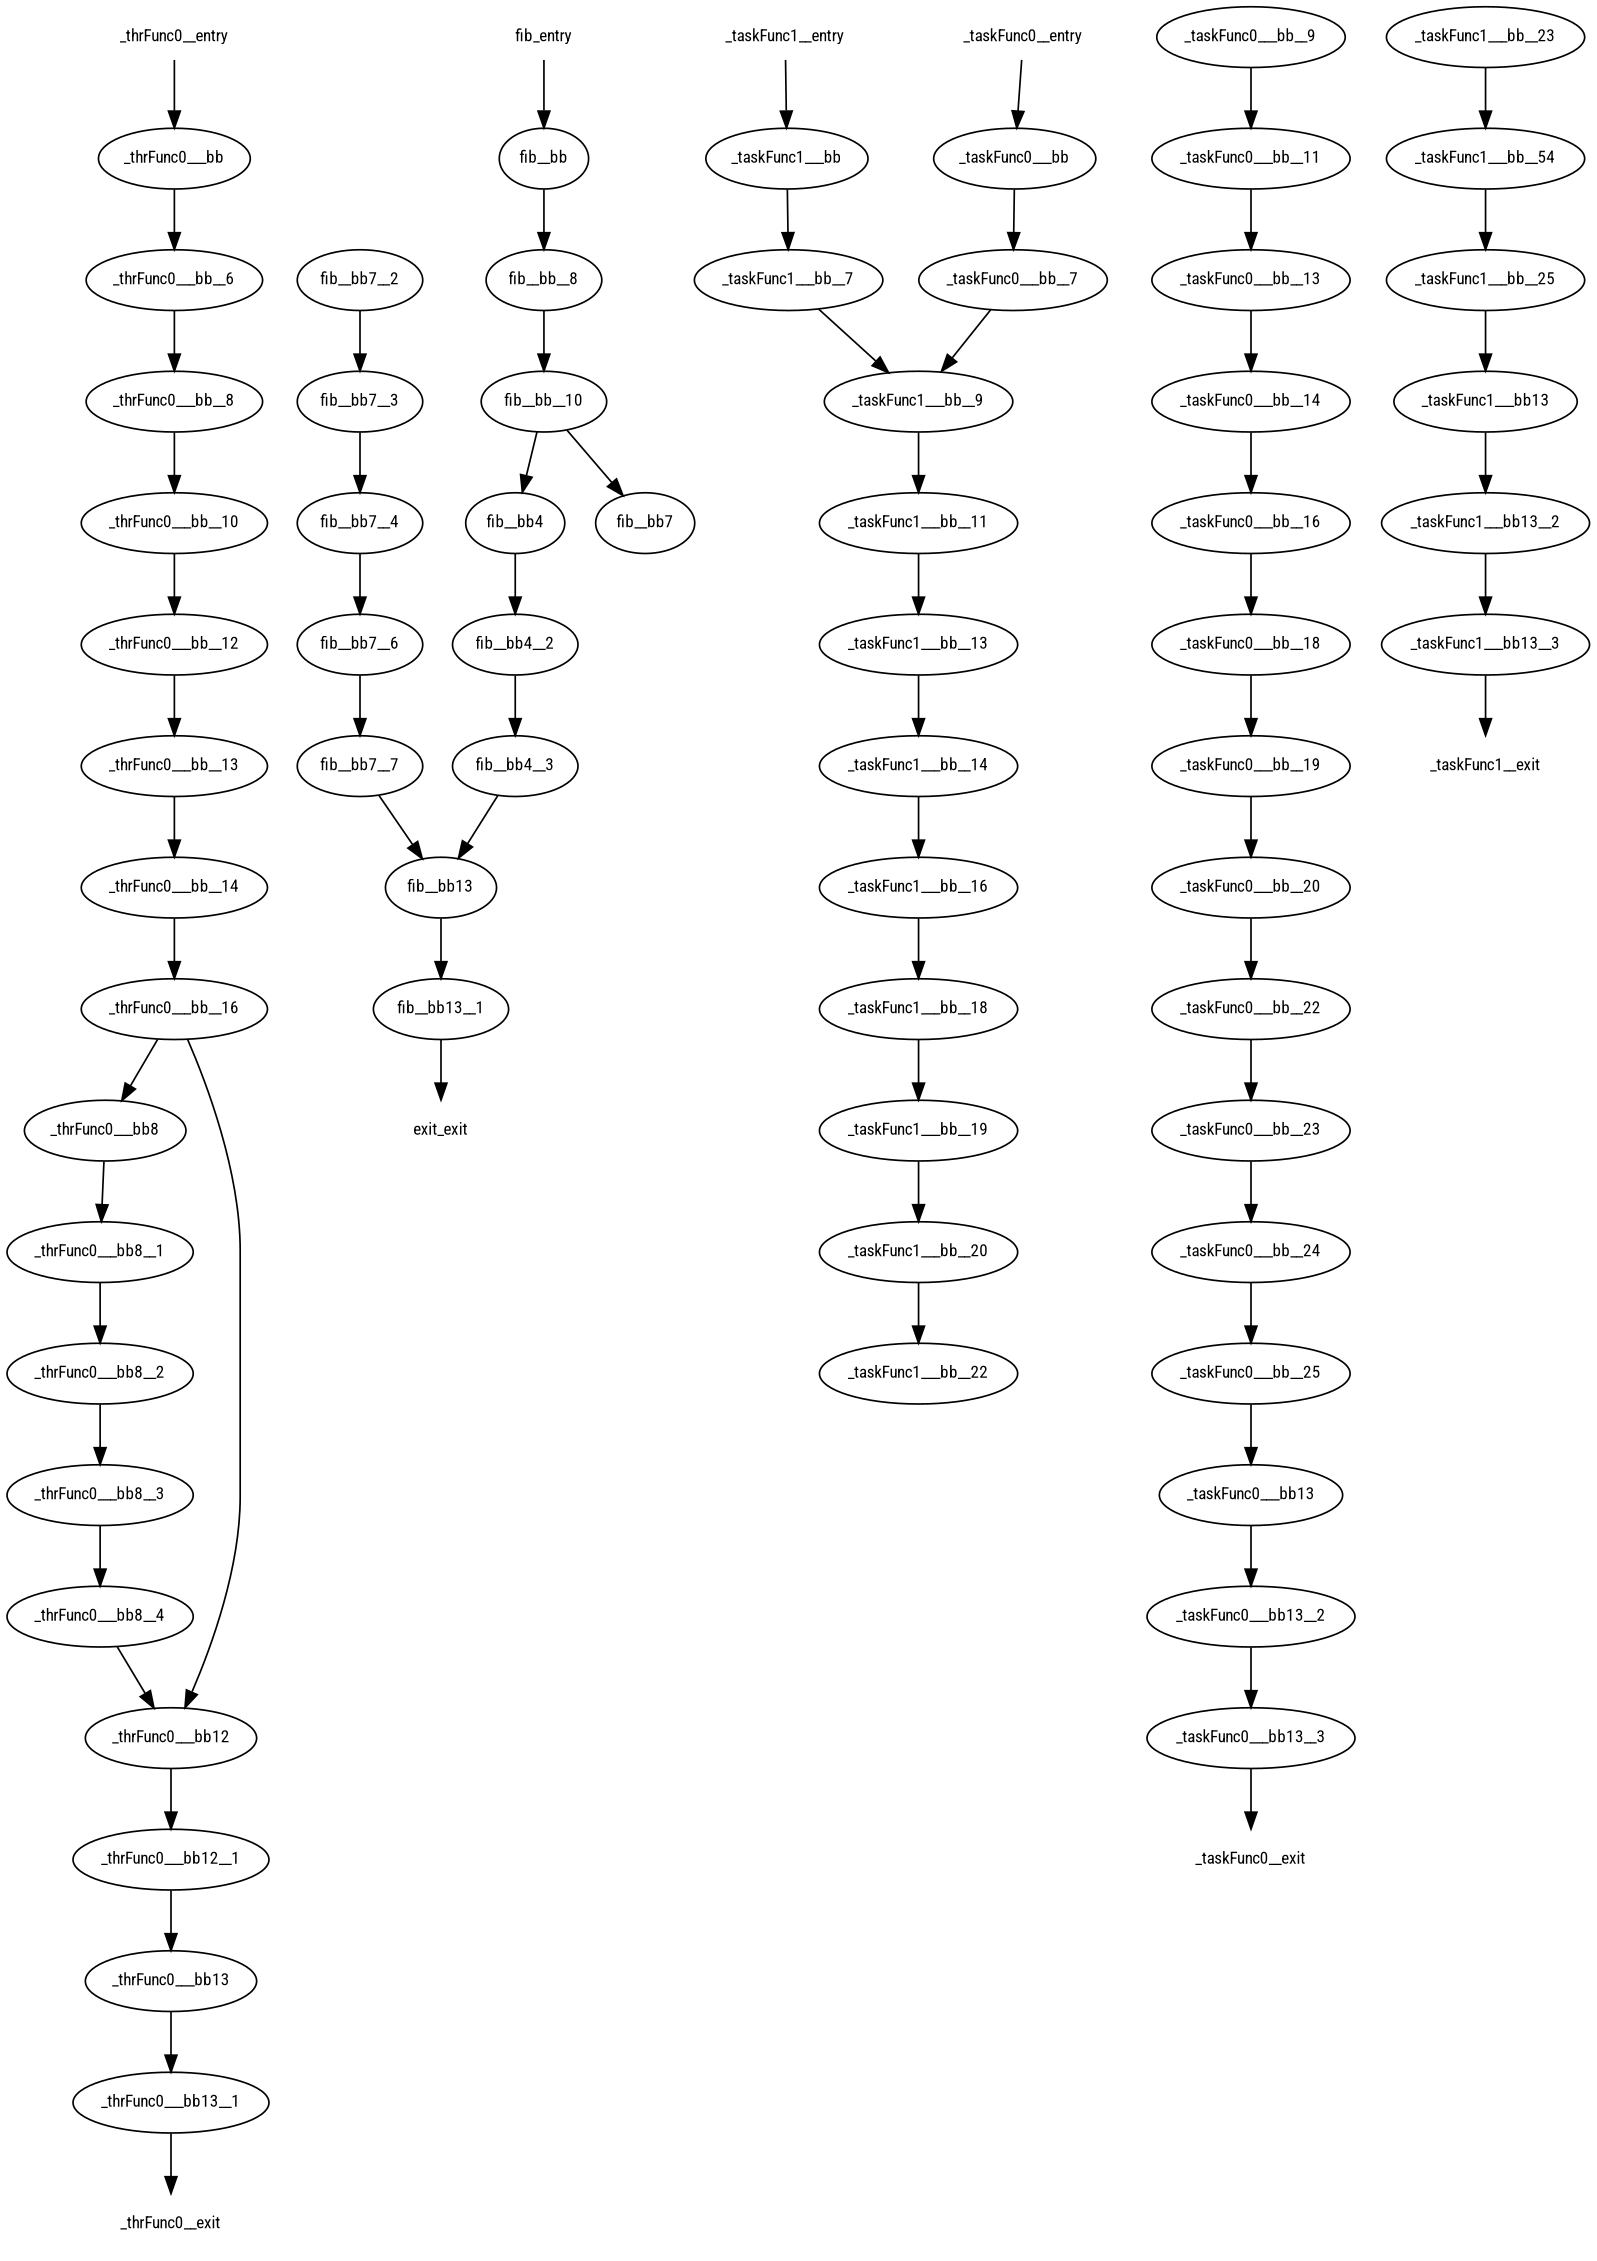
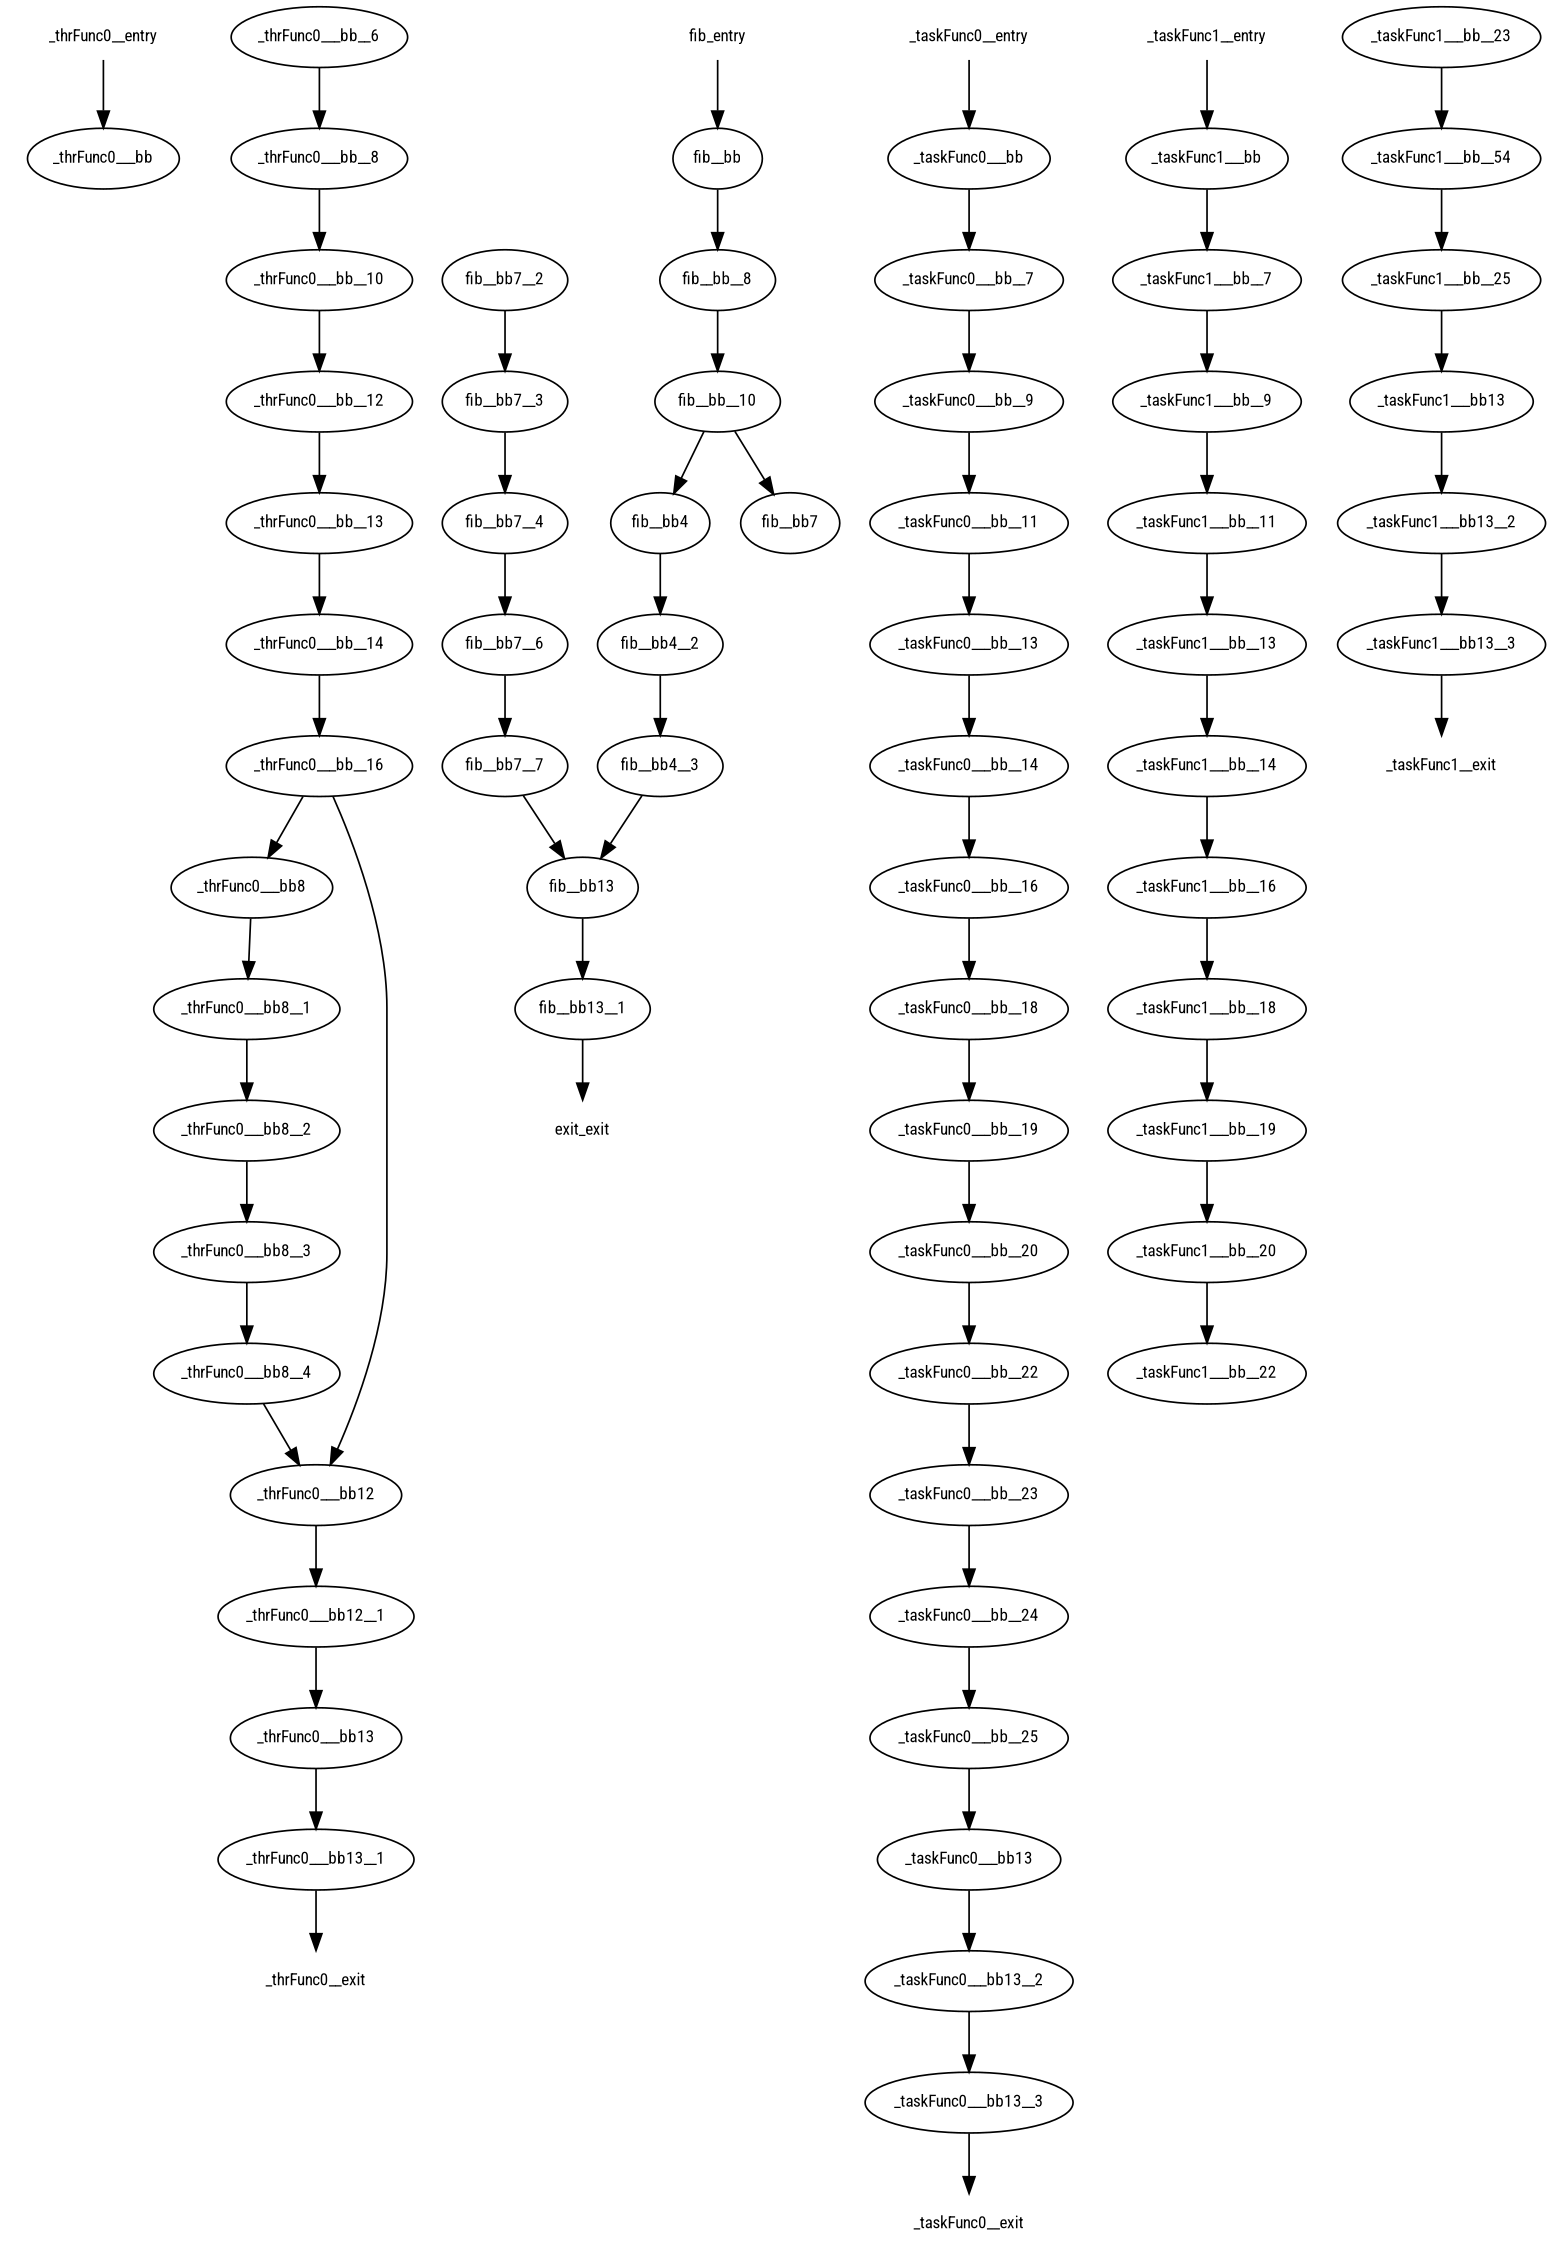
  digraph {
    fontname="Roboto Condensed"
    fontsize=10
    rankdir=TB
    node [fontname="Roboto Condensed" fontsize=10]
    edge [fontname="Roboto Condensed"]
    n1 [label=_thrFunc0___bb width=0.01]
    n2 [label=_thrFunc0___bb__6 width=0.01]
    n3 [label=_thrFunc0___bb__8 width=0.01]
    n4 [label=_thrFunc0___bb__10 width=0.01]
    n5 [label=_thrFunc0___bb__12 width=0.01]
    n6 [label=_thrFunc0___bb__13 width=0.01]
    n7 [label=_thrFunc0___bb__14 width=0.01]
    n8 [label=_thrFunc0___bb__16 width=0.01]
    n9 [label=_thrFunc0___bb8 width=0.01]
    n10 [label=_thrFunc0___bb12 width=0.01]
    n11 [label=_thrFunc0___bb8__1 width=0.01]
    n12 [label=_thrFunc0___bb8__2 width=0.01]
    n13 [label=_thrFunc0___bb8__3 width=0.01]
    n14 [label=_thrFunc0___bb8__4 width=0.01]
    n15 [label=_thrFunc0___bb12__1 width=0.01]
    n16 [label=_thrFunc0___bb13 width=0.01]
    n17 [label=_thrFunc0___bb13__1 width=0.01]
    _thrFunc0__exit [color=white width=0.01]
    _thrFunc0__entry [color=white height=0.01 width=0.01]
    n20 [label=fib__bb width=0.01]
    n21 [label=fib__bb__8 width=0.01]
    n22 [label=fib__bb__10 width=0.01]
    n23 [label=fib__bb4 width=0.01]
    n24 [label=fib__bb7 width=0.01]
    n25 [label=fib__bb4__2 width=0.01]
    n26 [label=fib__bb4__3 width=0.01]
    n27 [label=fib__bb13 width=0.01]
    n28 [label=fib__bb7__2 width=0.01]
    n29 [label=fib__bb7__3 width=0.01]
    n30 [label=fib__bb7__4 width=0.01]
    n31 [label=fib__bb7__6 width=0.01]
    n32 [label=fib__bb7__7 width=0.01]
    n33 [label=fib__bb13__1 width=0.01]
    n34 [color=white label=exit_exit width=0.01]
    fib_entry [color=white height=0.01 width=0.01]
    n36 [label=_taskFunc0___bb width=0.01]
    n37 [label=_taskFunc0___bb__7 width=0.01]
    n38 [label=_taskFunc0___bb__9 width=0.01]
    n39 [label=_taskFunc0___bb__11 width=0.01]
    n40 [label=_taskFunc0___bb__13 width=0.01]
    n41 [label=_taskFunc0___bb__14 width=0.01]
    n42 [label=_taskFunc0___bb__16 width=0.01]
    n43 [label=_taskFunc0___bb__18 width=0.01]
    n44 [label=_taskFunc0___bb__19 width=0.01]
    n45 [label=_taskFunc0___bb__20 width=0.01]
    n46 [label=_taskFunc0___bb__22 width=0.01]
    n47 [label=_taskFunc0___bb__23 width=0.01]
    n48 [label=_taskFunc0___bb__24 width=0.01]
    n49 [label=_taskFunc0___bb__25 width=0.01]
    n50 [label=_taskFunc0___bb13 width=0.01]
    n51 [label=_taskFunc0___bb13__2 width=0.01]
    n52 [label=_taskFunc0___bb13__3 width=0.01]
    _taskFunc0__exit [color=white width=0.01]
    _taskFunc0__entry [color=white height=0.01 width=0.01]
    n55 [label=_taskFunc1___bb width=0.01]
    n56 [label=_taskFunc1___bb__7 width=0.01]
    n57 [label=_taskFunc1___bb__9 width=0.01]
    n58 [label=_taskFunc1___bb__11 width=0.01]
    n59 [label=_taskFunc1___bb__13 width=0.01]
    n60 [label=_taskFunc1___bb__14 width=0.01]
    n61 [label=_taskFunc1___bb__16 width=0.01]
    n62 [label=_taskFunc1___bb__18 width=0.01]
    n63 [label=_taskFunc1___bb__19 width=0.01]
    n64 [label=_taskFunc1___bb__20 width=0.01]
    n65 [label=_taskFunc1___bb__22 width=0.01]
    n66 [label=_taskFunc1___bb__23 width=0.01]
    n67 [label=_taskFunc1___bb__54 width=0.01]
    n68 [label=_taskFunc1___bb__25 width=0.01]
    n69 [label=_taskFunc1___bb13 width=0.01]
    n70 [label=_taskFunc1___bb13__2 width=0.01]
    n71 [label=_taskFunc1___bb13__3 width=0.01]
    _taskFunc1__exit [color=white width=0.01]
    _taskFunc1__entry [color=white height=0.01 width=0.01]
    subgraph sub_1 {
      n1
      n2
      n3
      n4
      n5
      n6
      n7
      n8
      n9
      n10
      n11
      n12
      n13
      n14
      n15
      n16
      n17
      _thrFunc0__exit
      _thrFunc0__entry
    }
    subgraph sub_2 {
      n20
      n21
      n22
      n23
      n24
      n25
      n26
      n27
      n28
      n29
      n30
      n31
      n32
      n33
      n34
      fib_entry
    }
    subgraph sub_3 {
      n36
      n37
      n38
      n39
      n40
      n41
      n42
      n43
      n44
      n45
      n46
      n47
      n48
      n49
      n50
      n51
      n52
      _taskFunc0__exit
      _taskFunc0__entry
    }
    subgraph sub_4 {
      n55
      n56
      n57
      n58
      n59
      n60
      n61
      n62
      n63
      n64
      n65
      n66
      n67
      n68
      n69
      n70
      n71
      _taskFunc1__exit
      _taskFunc1__entry
    }
-   n1 -> n2
    n2 -> n3
    n3 -> n4
    n4 -> n5
    n5 -> n6
    n6 -> n7
    n7 -> n8
    n8 -> n9
    n8 -> n10
    n9 -> n11
    n10 -> n15
    n11 -> n12
    n12 -> n13
    n13 -> n14
    n14 -> n10
    n15 -> n16
    n16 -> n17
    n17 -> _thrFunc0__exit
    _thrFunc0__entry -> n1
    n20 -> n21
    n21 -> n22
    n22 -> n23
    n22 -> n24
    n23 -> n25
    n25 -> n26
    n26 -> n27
    n27 -> n33
    n28 -> n29
    n29 -> n30
    n30 -> n31
    n31 -> n32
    n32 -> n27
    n33 -> n34
    fib_entry -> n20
    n36 -> n37
-   n37 -> n57
+   n37 -> n38
    n38 -> n39
    n39 -> n40
    n40 -> n41
    n41 -> n42
    n42 -> n43
    n43 -> n44
    n44 -> n45
    n45 -> n46
    n46 -> n47
    n47 -> n48
    n48 -> n49
    n49 -> n50
    n50 -> n51
    n51 -> n52
    n52 -> _taskFunc0__exit
    _taskFunc0__entry -> n36
    n55 -> n56
    n56 -> n57
    n57 -> n58
    n58 -> n59
    n59 -> n60
    n60 -> n61
    n61 -> n62
    n62 -> n63
    n63 -> n64
    n64 -> n65
    n66 -> n67
    n67 -> n68
    n68 -> n69
    n69 -> n70
    n70 -> n71
    n71 -> _taskFunc1__exit
    _taskFunc1__entry -> n55
  }
